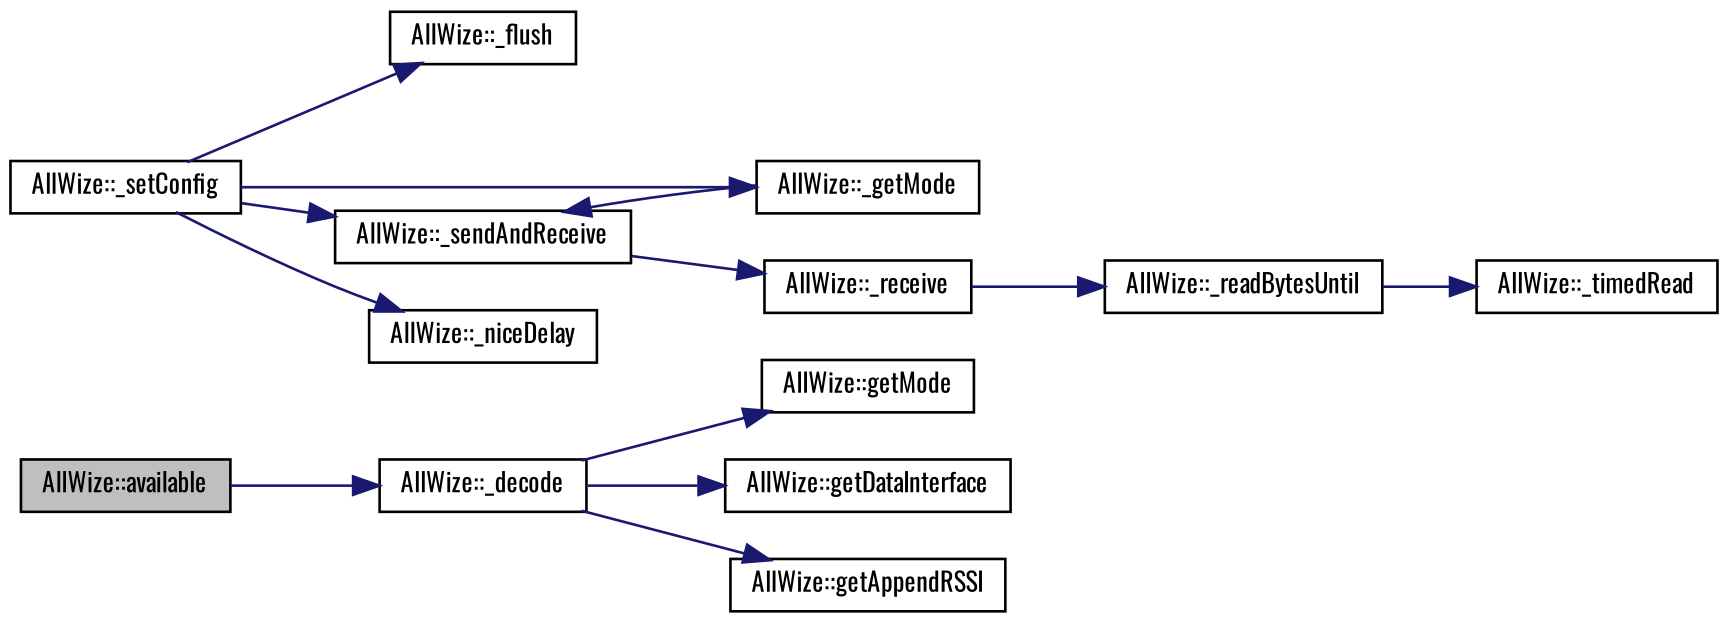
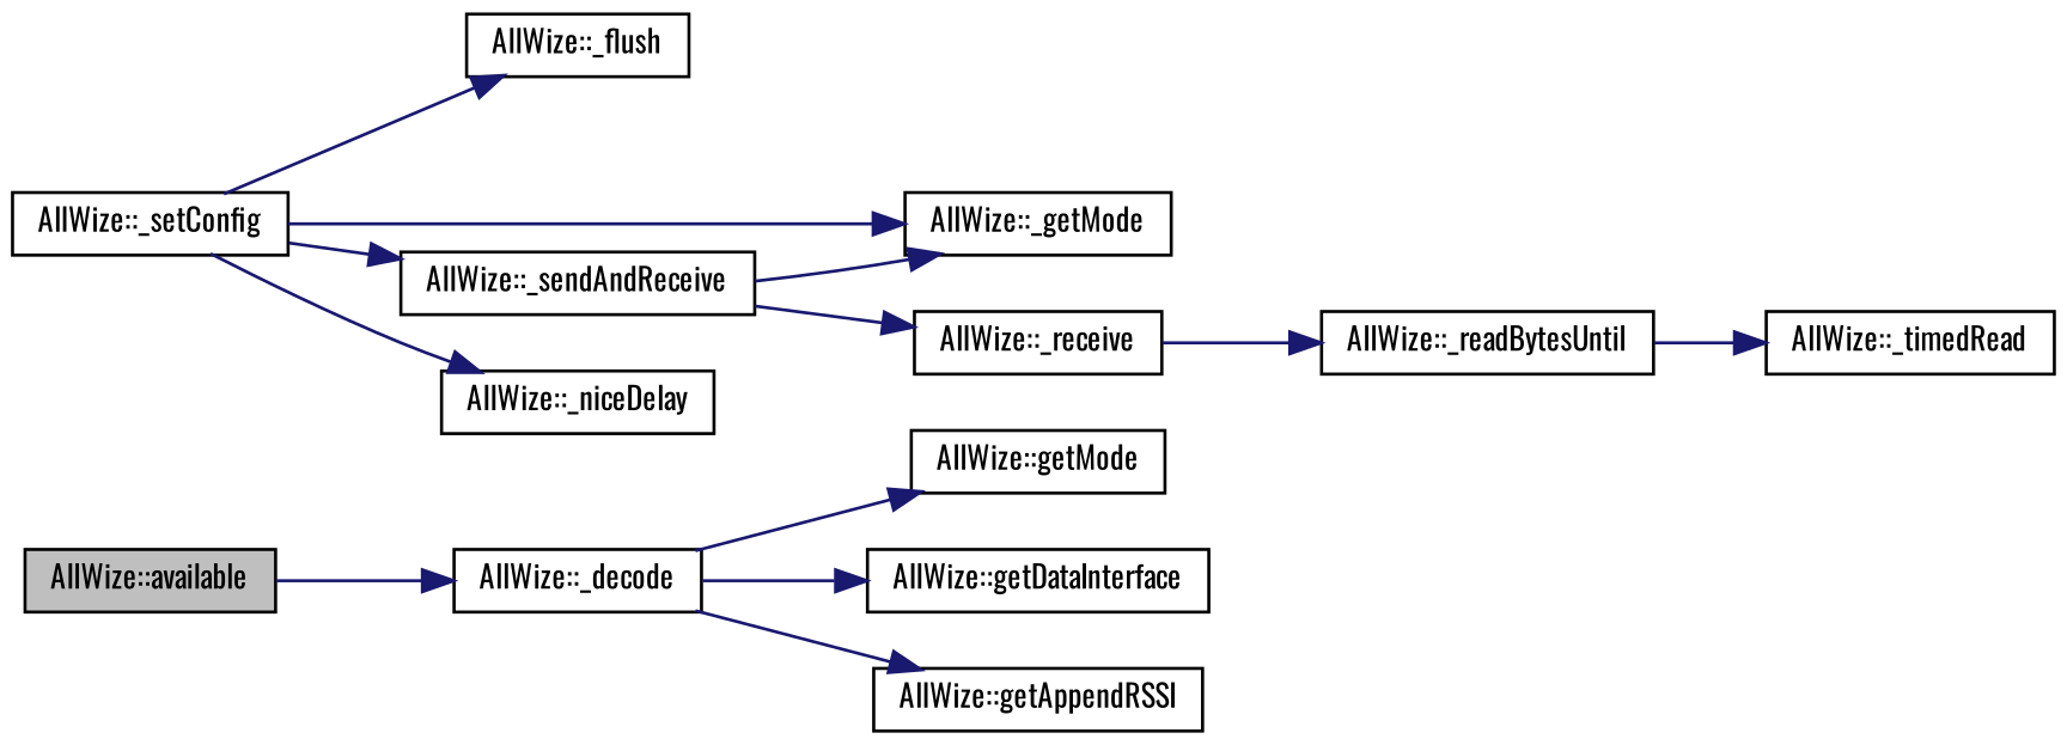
  digraph {
    fontname=Oswald
    rankdir=LR
    node [color=black fillcolor=white fontname=Oswald fontsize=10 shape=record style=filled]
    edge [color=midnightblue fontname=Oswald fontsize=10 labelfontname=Helvetica labelfontsize=10 style=solid]
    n1 [fillcolor=grey75 fontcolor=black height=0.2 label="AllWize::available" width=0.4]
    n2 [height=0.2 label="AllWize::_decode" width=0.4]
    n3 [height=0.2 label="AllWize::getMode" width=0.4]
    n4 [height=0.2 label="AllWize::getDataInterface" width=0.4]
    n5 [height=0.2 label="AllWize::getAppendRSSI" width=0.4]
    n6 [height=0.2 label="AllWize::_setConfig" width=0.4]
    n7 [height=0.2 label="AllWize::_flush" width=0.4]
    n8 [height=0.2 label="AllWize::_sendAndReceive" width=0.4]
    n9 [height=0.2 label="AllWize::_getMode" width=0.4]
    n10 [height=0.2 label="AllWize::_niceDelay" width=0.4]
    n11 [height=0.2 label="AllWize::_receive" width=0.4]
    n12 [height=0.2 label="AllWize::_readBytesUntil" width=0.4]
    n13 [height=0.2 label="AllWize::_timedRead" width=0.4]
    n1 -> n2
    n2 -> n3
    n2 -> n4
    n2 -> n5
    n6 -> n7
    n6 -> n8
    n6 -> n9
    n6 -> n10
-   n9 -> n8
+   n8 -> n9
    n8 -> n11
    n11 -> n12
    n12 -> n13
  }
